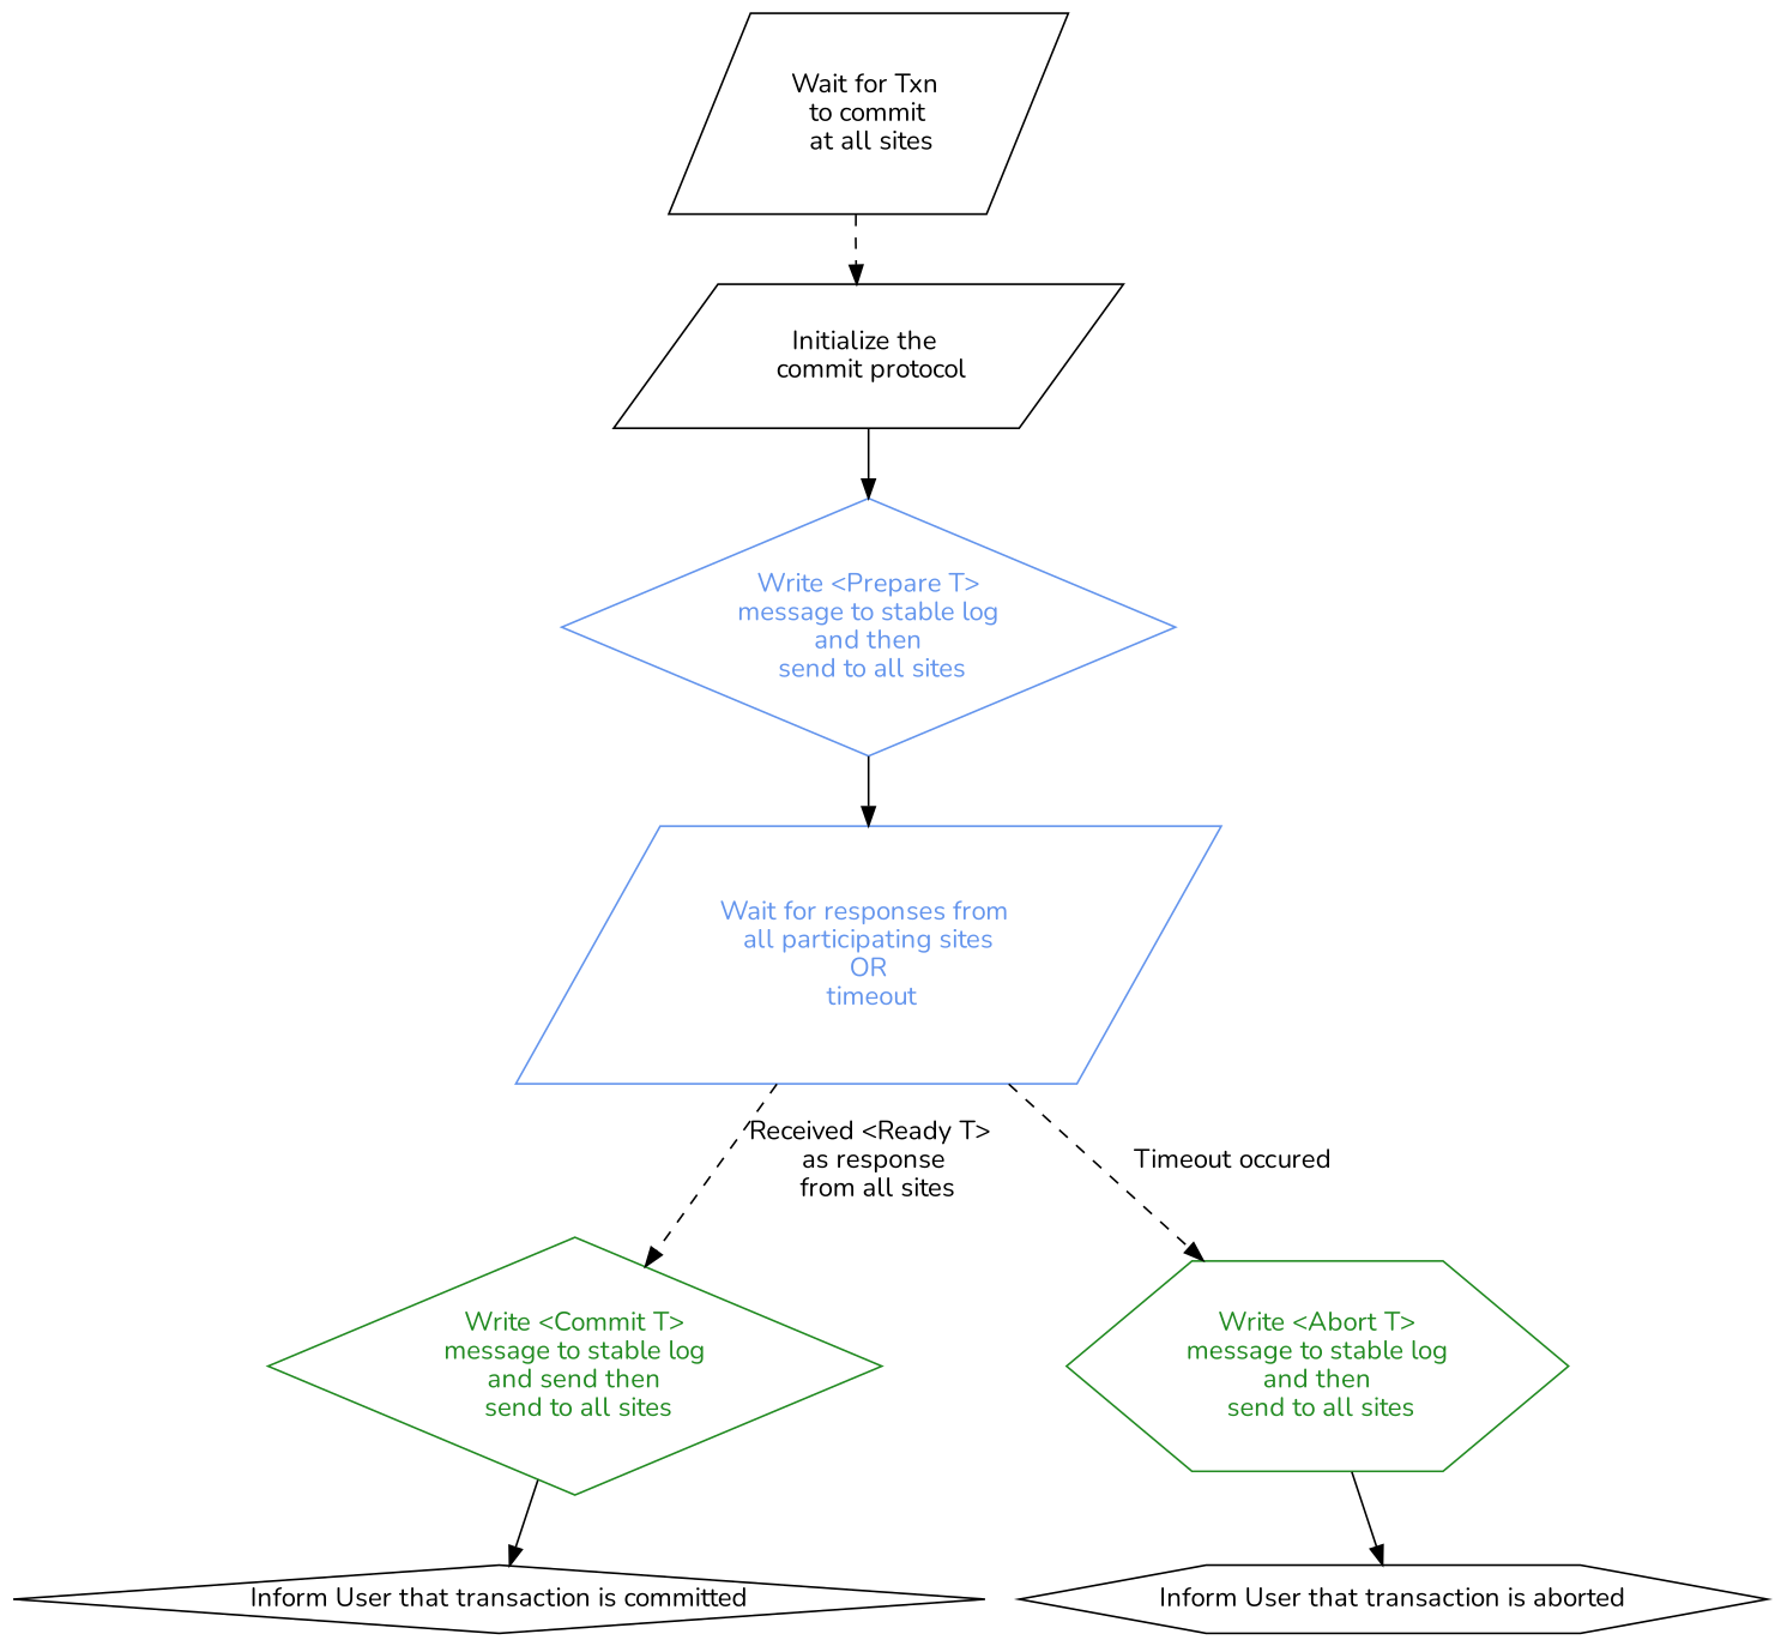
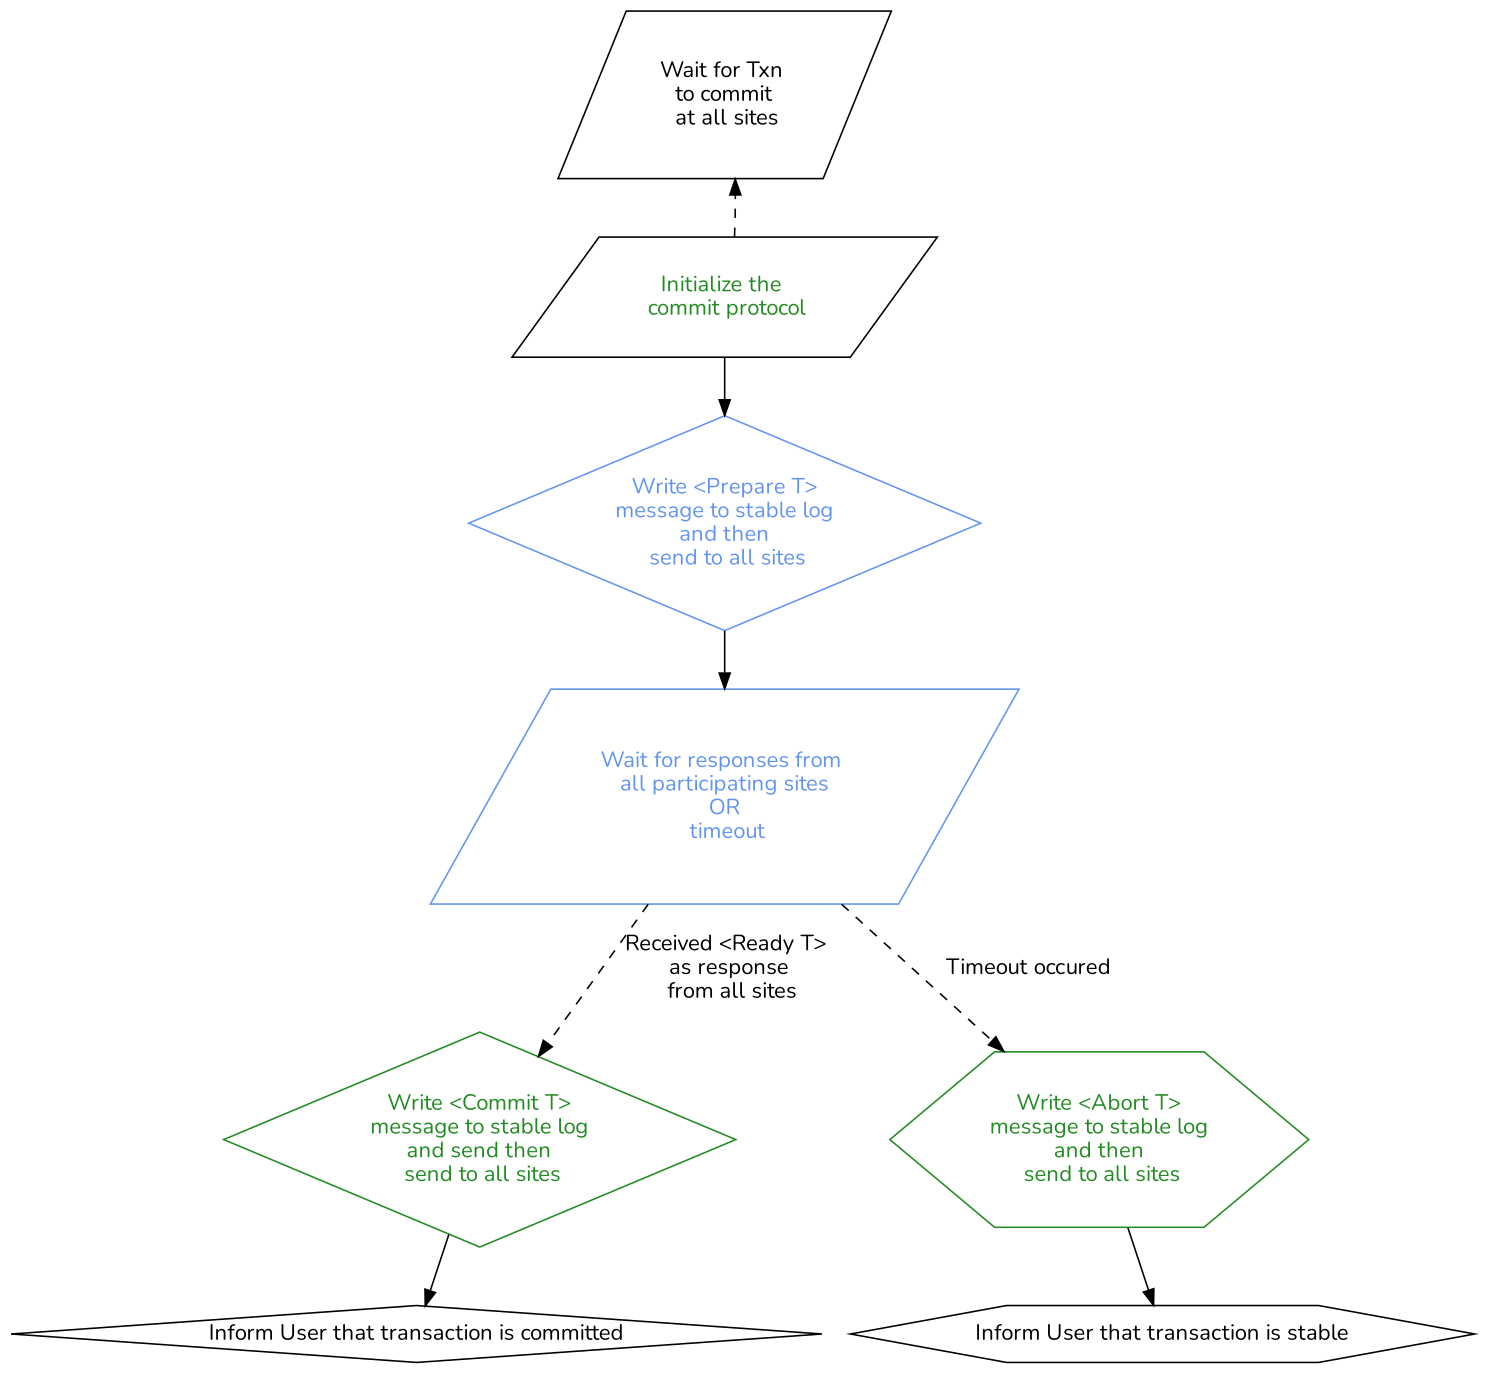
  digraph {
    fontname=Nunito
    node [fontname=Nunito shape=parallelogram]
    edge [fontname=Nunito style=solid]
    n1 [label="Wait for Txn \n to commit \n at all sites"]
-   n2 [label="Initialize the \n commit protocol"]
+   n2 [label="Initialize the \n commit protocol" fontcolor=forestgreen]
    n3 [color=cornflowerblue fontcolor=cornflowerblue label="Write <Prepare T>\n message to stable log \n and then \n send to all sites" shape=diamond]
    n4 [color=cornflowerblue fontcolor=cornflowerblue label="Wait for responses from \n all participating sites \nOR\n timeout"]
    n5 [color=forestgreen fontcolor=forestgreen label="Write <Commit T>\n message to stable log \n and send then \n send to all sites" shape=diamond]
    n6 [color=forestgreen fontcolor=forestgreen label="Write <Abort T>\n message to stable log \n and then \n send to all sites" shape=hexagon]
    n7 [label="Inform User that transaction is committed" shape=diamond]
-   n8 [label="Inform User that transaction is aborted" shape=hexagon]
-   n1 -> n2 [style=dashed]
+   n8 [label="Inform User that transaction is stable" shape=hexagon]
+   n2 -> n1 [style=dashed]
    n2 -> n3
    n3 -> n4
    n4 -> n5 [label="Received <Ready T> \n as response \n from all sites" style=dashed]
    n4 -> n6 [label="Timeout occured" style=dashed]
    n5 -> n7
    n6 -> n8
  }
